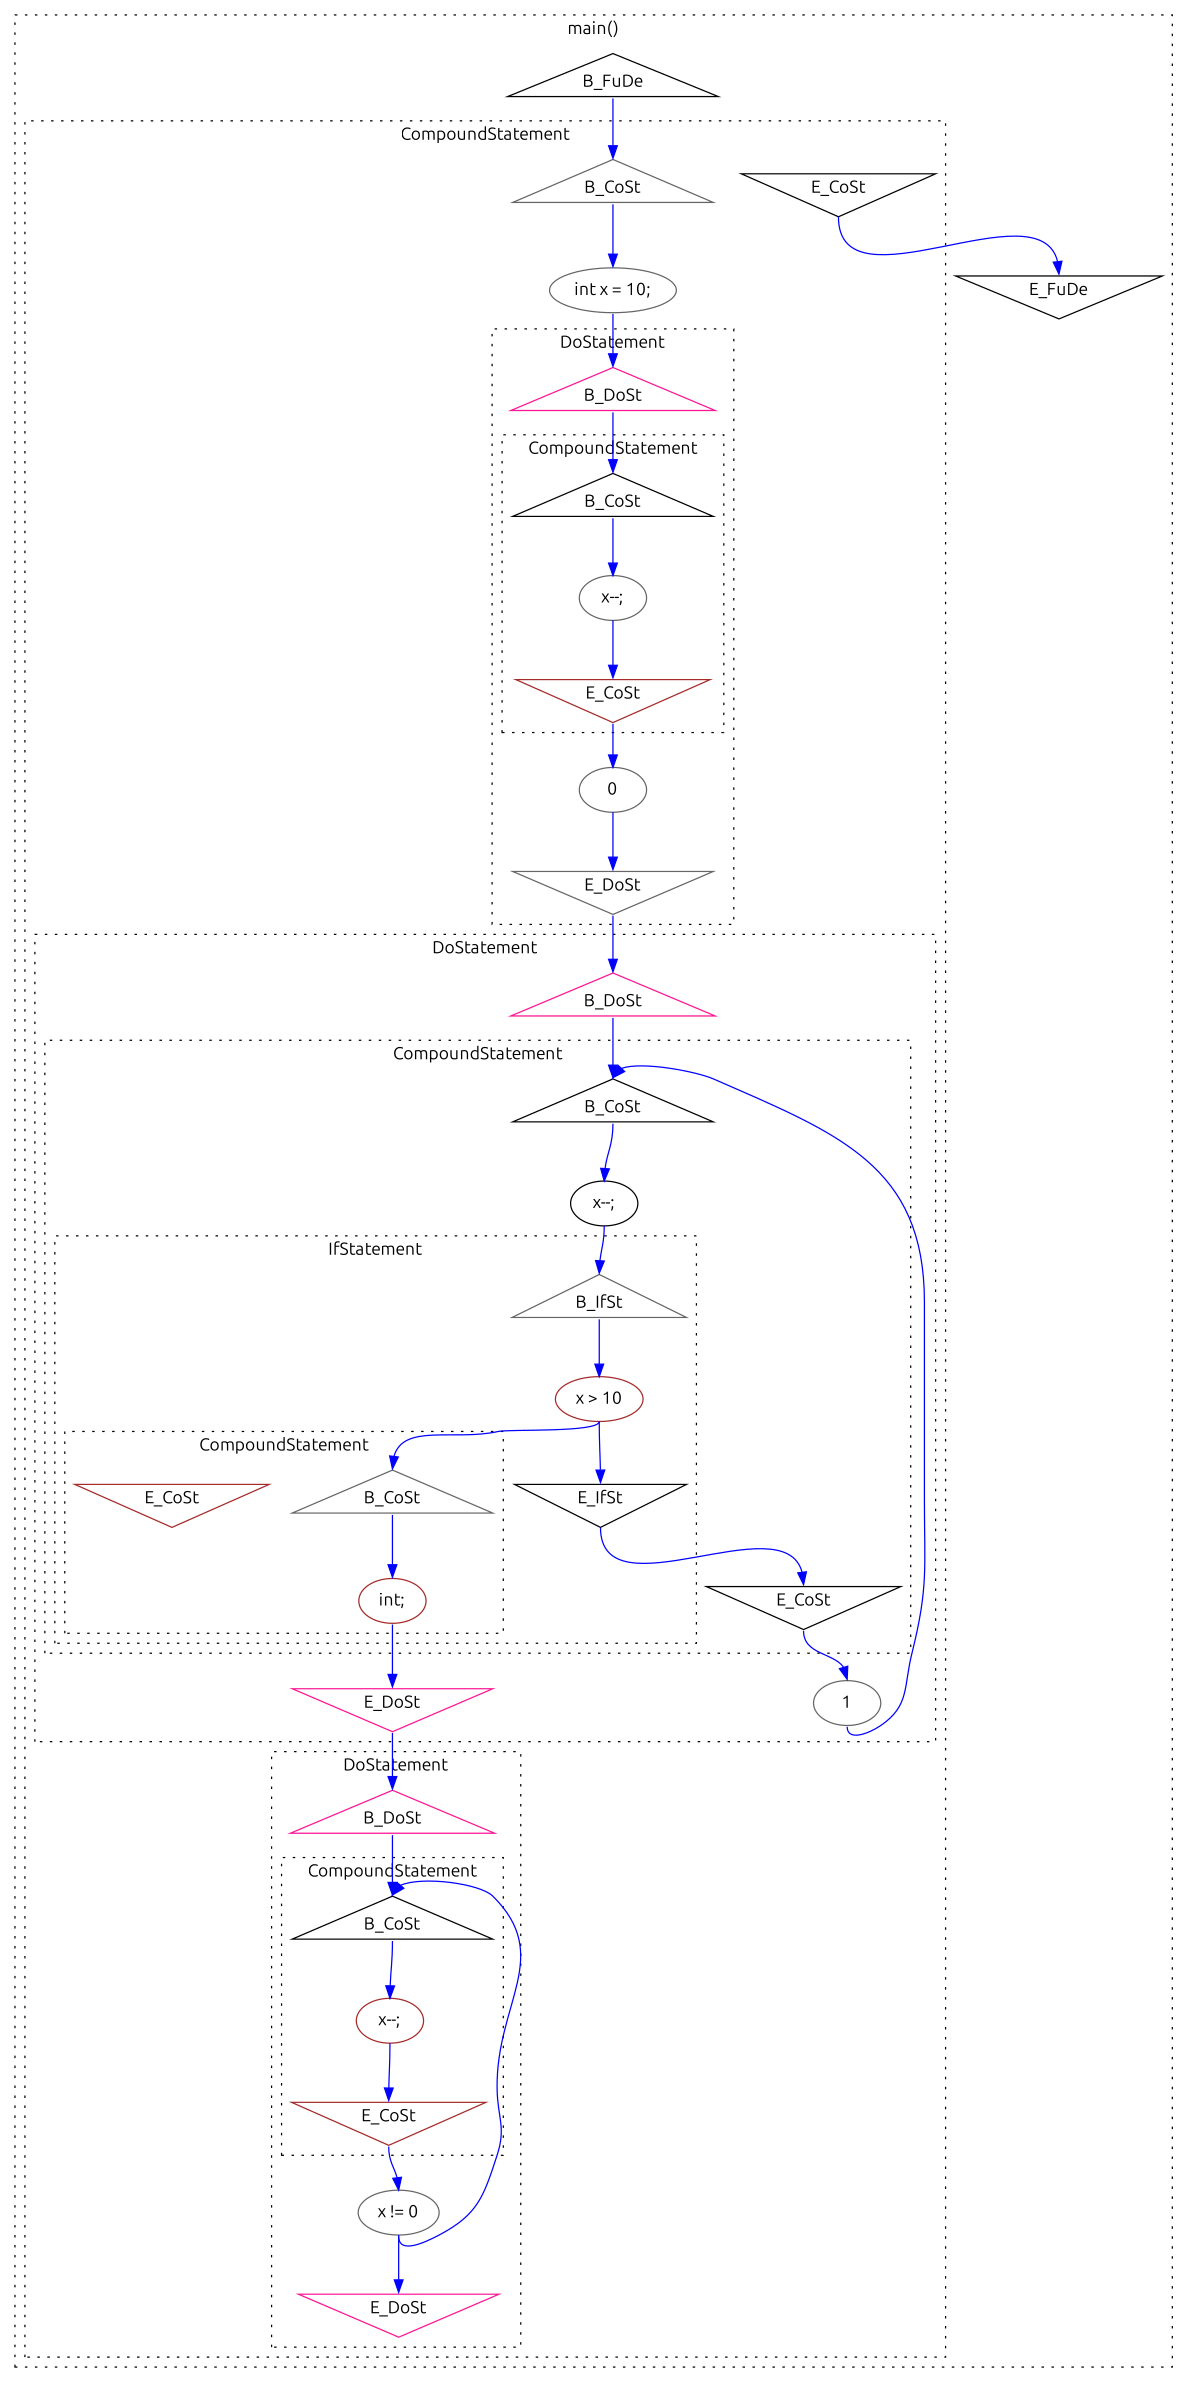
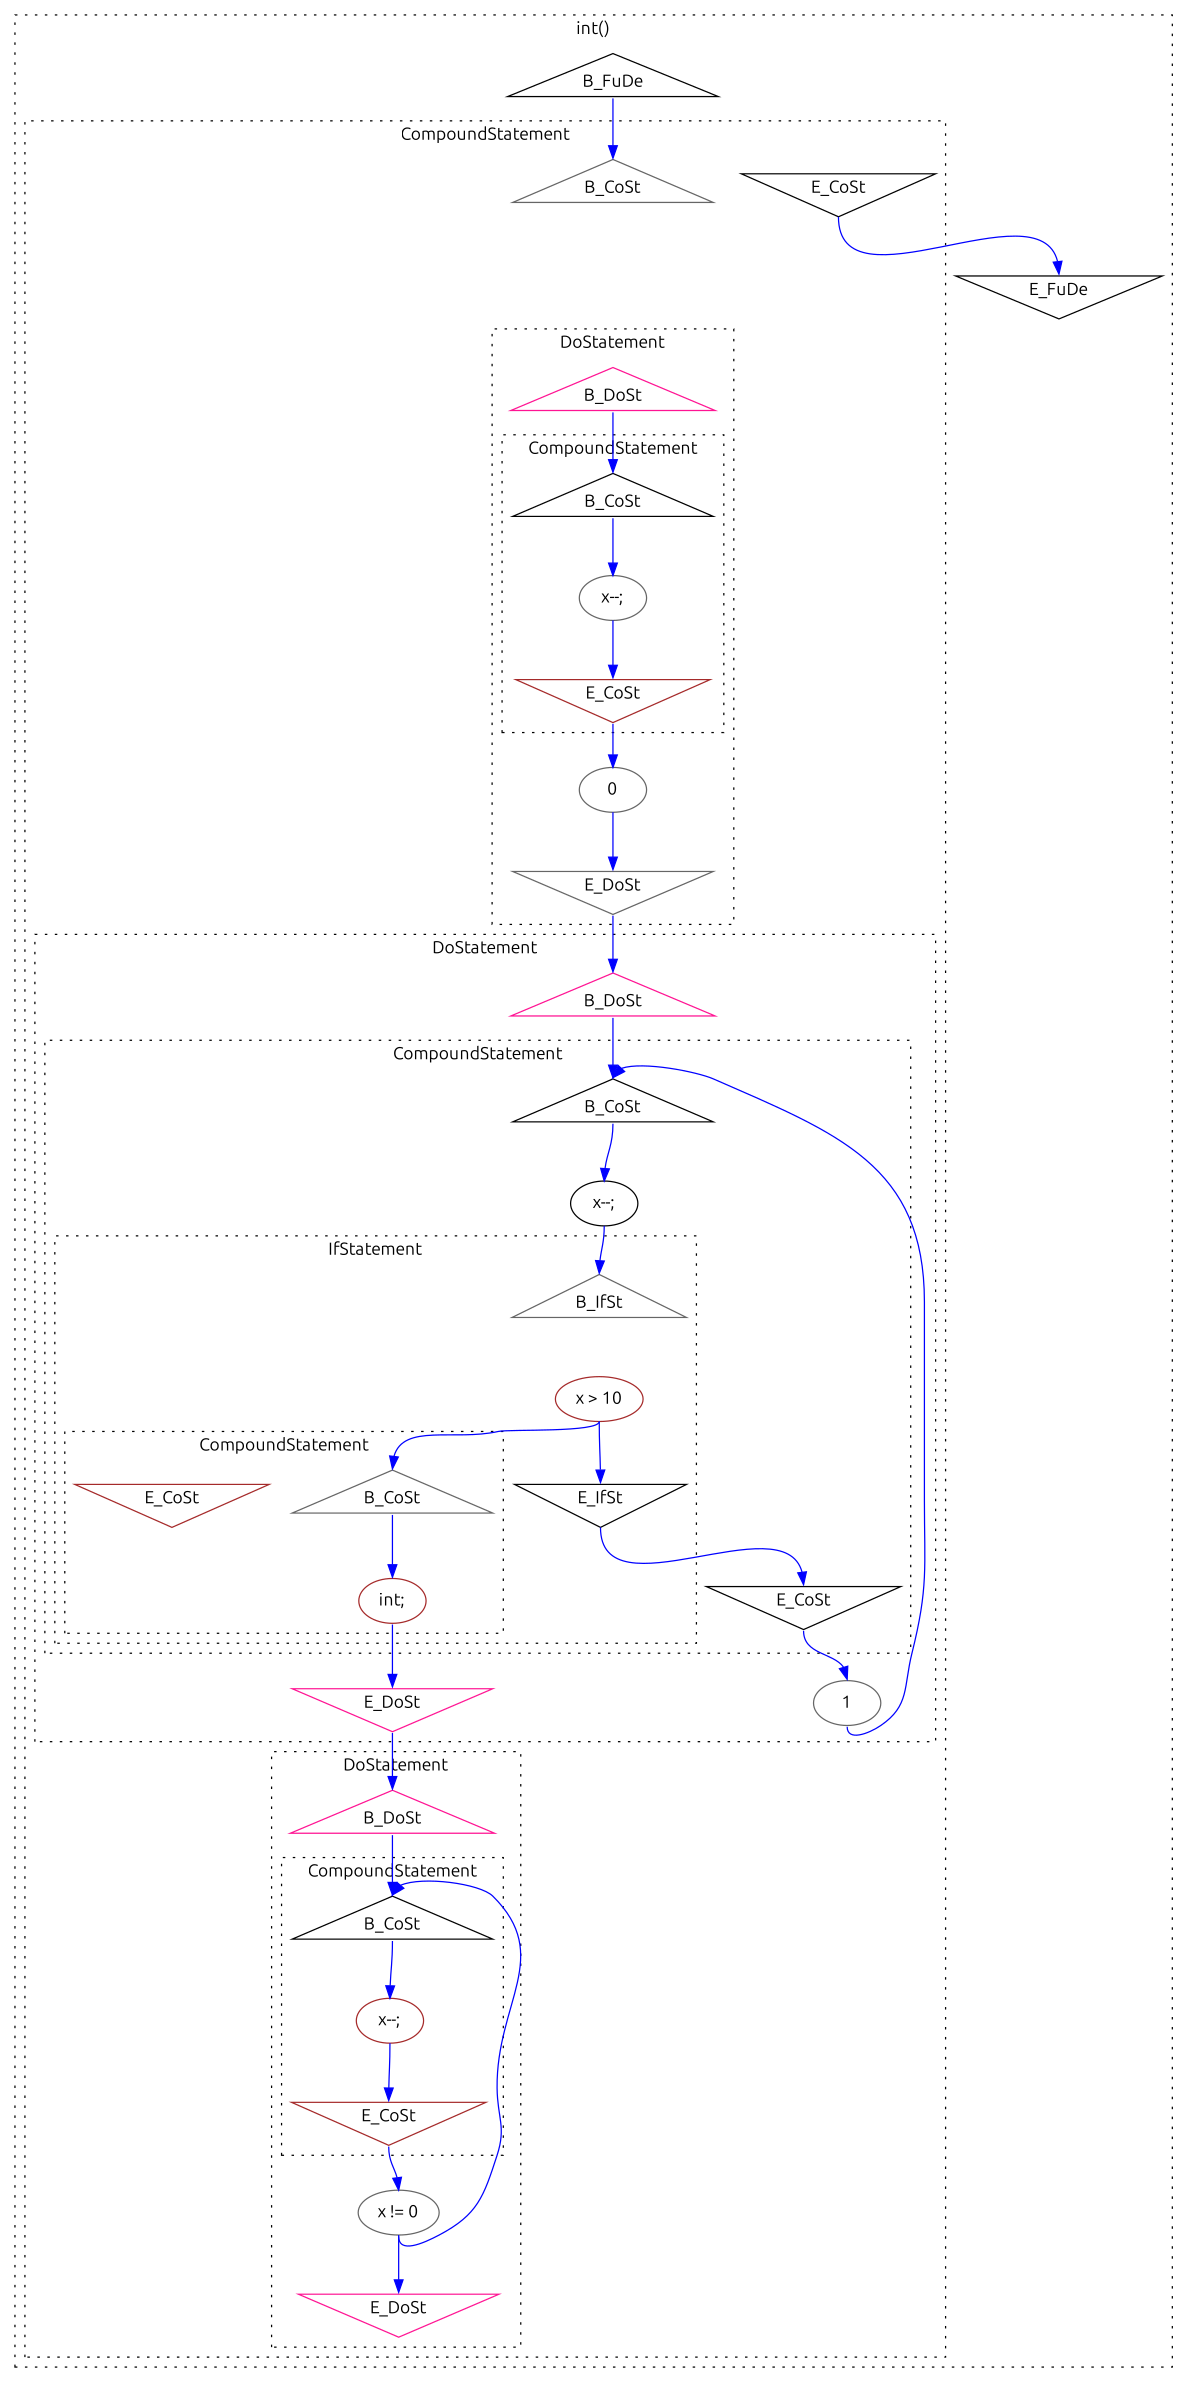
  digraph {
    compound=true
    fontname=Ubuntu
    node [color=black fontname=Ubuntu shape=triangle]
    edge [color=blue fontname=Ubuntu headport=n tailport=s weight=8]
    n1 [label=B_CoSt]
    n2 [color=brown label=E_CoSt shape=invtriangle]
    n3 [color=gray40 label="x--;" shape=""]
    n4 [color=deeppink label=B_DoSt]
    n5 [color=gray40 label=E_DoSt shape=invtriangle]
    n6 [color=gray40 label=0 shape=""]
    n7 [color=gray40 label=B_CoSt]
    n8 [color=brown label=E_CoSt shape=invtriangle]
    n9 [color=brown label="int;" shape=""]
    n10 [color=gray40 label=B_IfSt]
    n11 [label=E_IfSt shape=invtriangle]
    n12 [color=brown label="x > 10" shape=""]
    n13 [label=B_CoSt]
    n14 [label=E_CoSt shape=invtriangle]
    n15 [label="x--;" shape=""]
    n16 [color=deeppink label=B_DoSt]
    n17 [color=deeppink label=E_DoSt shape=invtriangle]
    n18 [color=gray40 label=1 shape=""]
    n19 [label=B_CoSt]
    n20 [color=brown label=E_CoSt shape=invtriangle]
    n21 [color=brown label="x--;" shape=""]
    n22 [color=deeppink label=B_DoSt]
    n23 [color=deeppink label=E_DoSt shape=invtriangle]
    n24 [color=gray40 label="x != 0" shape=""]
    n25 [color=gray40 label=B_CoSt]
    n26 [label=E_CoSt shape=invtriangle]
-   n27 [color=gray40 label="int x = 10;" shape=""]
    n28 [label=B_FuDe]
    n29 [label=E_FuDe shape=invtriangle]
    subgraph cluster_1 {
-     label="main()"
+     label="int()"
      style=dotted
      n28
      n29
      subgraph cluster_2 {
        label=CompoundStatement
        style=dotted
        n25
        n26
-       n27
        subgraph cluster_3 {
          label=DoStatement
          style=dotted
          n4
          n5
          n6
          subgraph cluster_4 {
            label=CompoundStatement
            style=dotted
            n1
            n2
            n3
          }
        }
        subgraph cluster_5 {
          label=DoStatement
          style=dotted
          n16
          n17
          n18
          subgraph cluster_6 {
            label=CompoundStatement
            style=dotted
            n13
            n14
            n15
            subgraph cluster_7 {
              label=IfStatement
              style=dotted
              n10
              n11
              n12
              subgraph cluster_8 {
                label=CompoundStatement
                style=dotted
                n7
                n8
                n9
              }
            }
          }
        }
        subgraph cluster_9 {
          label=DoStatement
          style=dotted
          n22
          n23
          n24
          subgraph cluster_10 {
            label=CompoundStatement
            style=dotted
            n19
            n20
            n21
          }
        }
      }
    }
    n1 -> n3
    n2 -> n6
    n3 -> n2
    n4 -> n1
    n5 -> n16 [weight=""]
    n6 -> n5
    n7 -> n9
    n9 -> n17
-   n10 -> n12
    n11 -> n14
    n12 -> n7
    n12 -> n11
    n13 -> n15
    n14 -> n18
    n15 -> n10
    n16 -> n13
    n17 -> n22 [weight=""]
    n18 -> n13
    n19 -> n21
    n20 -> n24
    n21 -> n20
    n22 -> n19
    n24 -> n19
    n24 -> n23
-   n25 -> n27
    n26 -> n29
-   n27 -> n4
    n28 -> n25
  }
